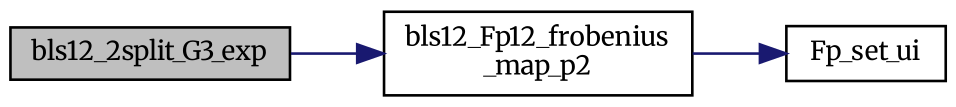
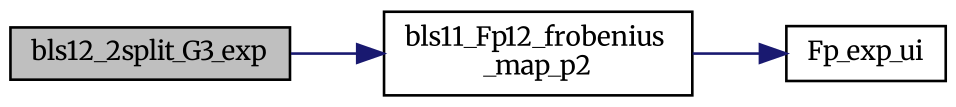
  digraph {
    fontname=Merriweather
    rankdir=LR
    node [color=black fillcolor=white fontname=Merriweather fontsize=10 shape=record style=filled]
    edge [color=midnightblue fontname=Merriweather fontsize=10 labelfontname=Helvetica labelfontsize=10 style=solid]
    n1 [fillcolor=grey75 fontcolor=black height=0.2 label=bls12_2split_G3_exp width=0.4]
-   n2 [height=0.2 label="bls12_Fp12_frobenius\l_map_p2" width=0.4]
-   n3 [height=0.2 label=Fp_set_ui width=0.4]
+   n2 [height=0.2 label="bls11_Fp12_frobenius\l_map_p2" width=0.4]
+   n3 [height=0.2 label=Fp_exp_ui width=0.4]
    n1 -> n2
    n2 -> n3
  }
